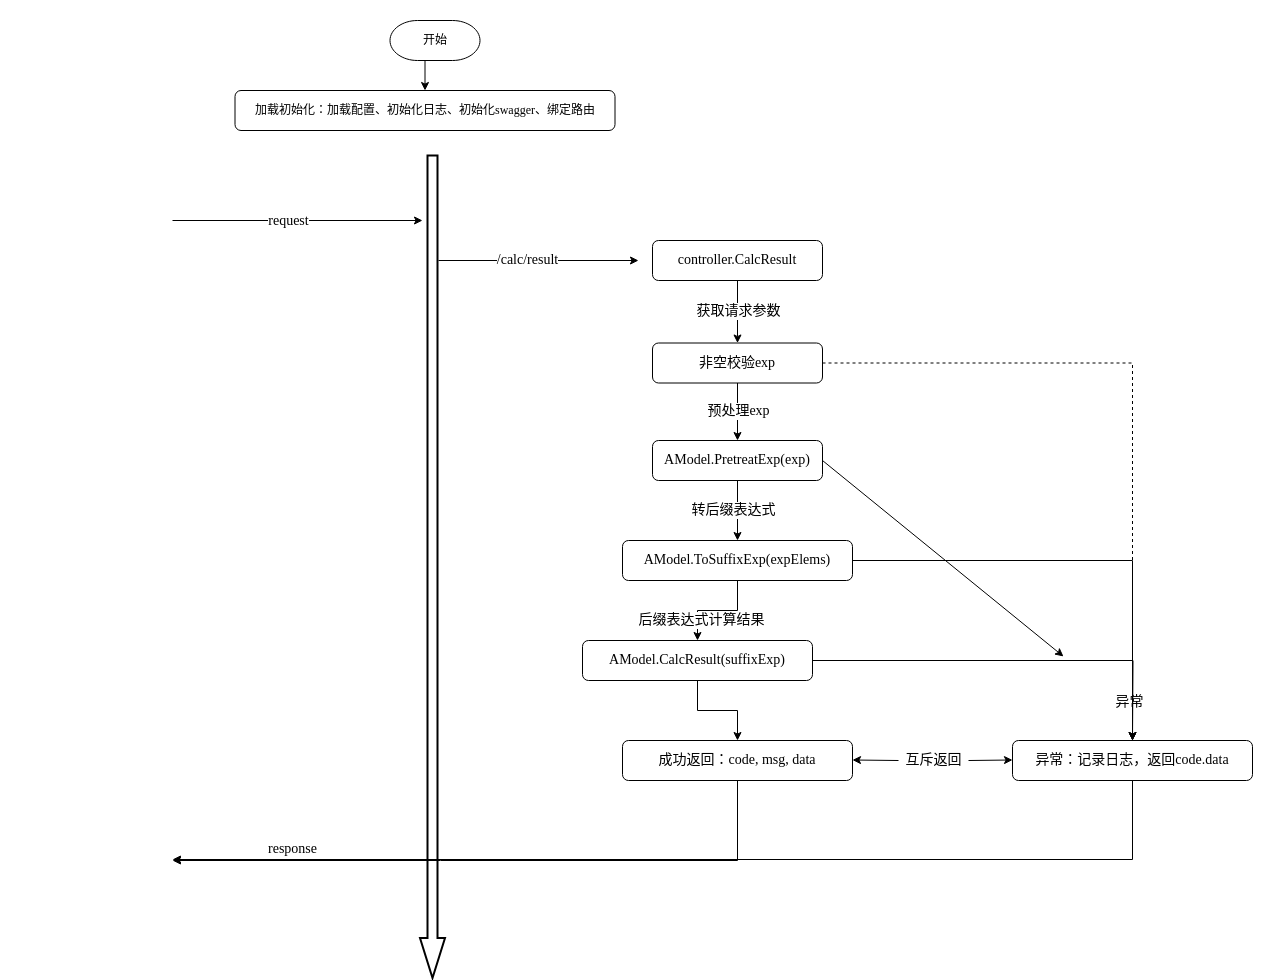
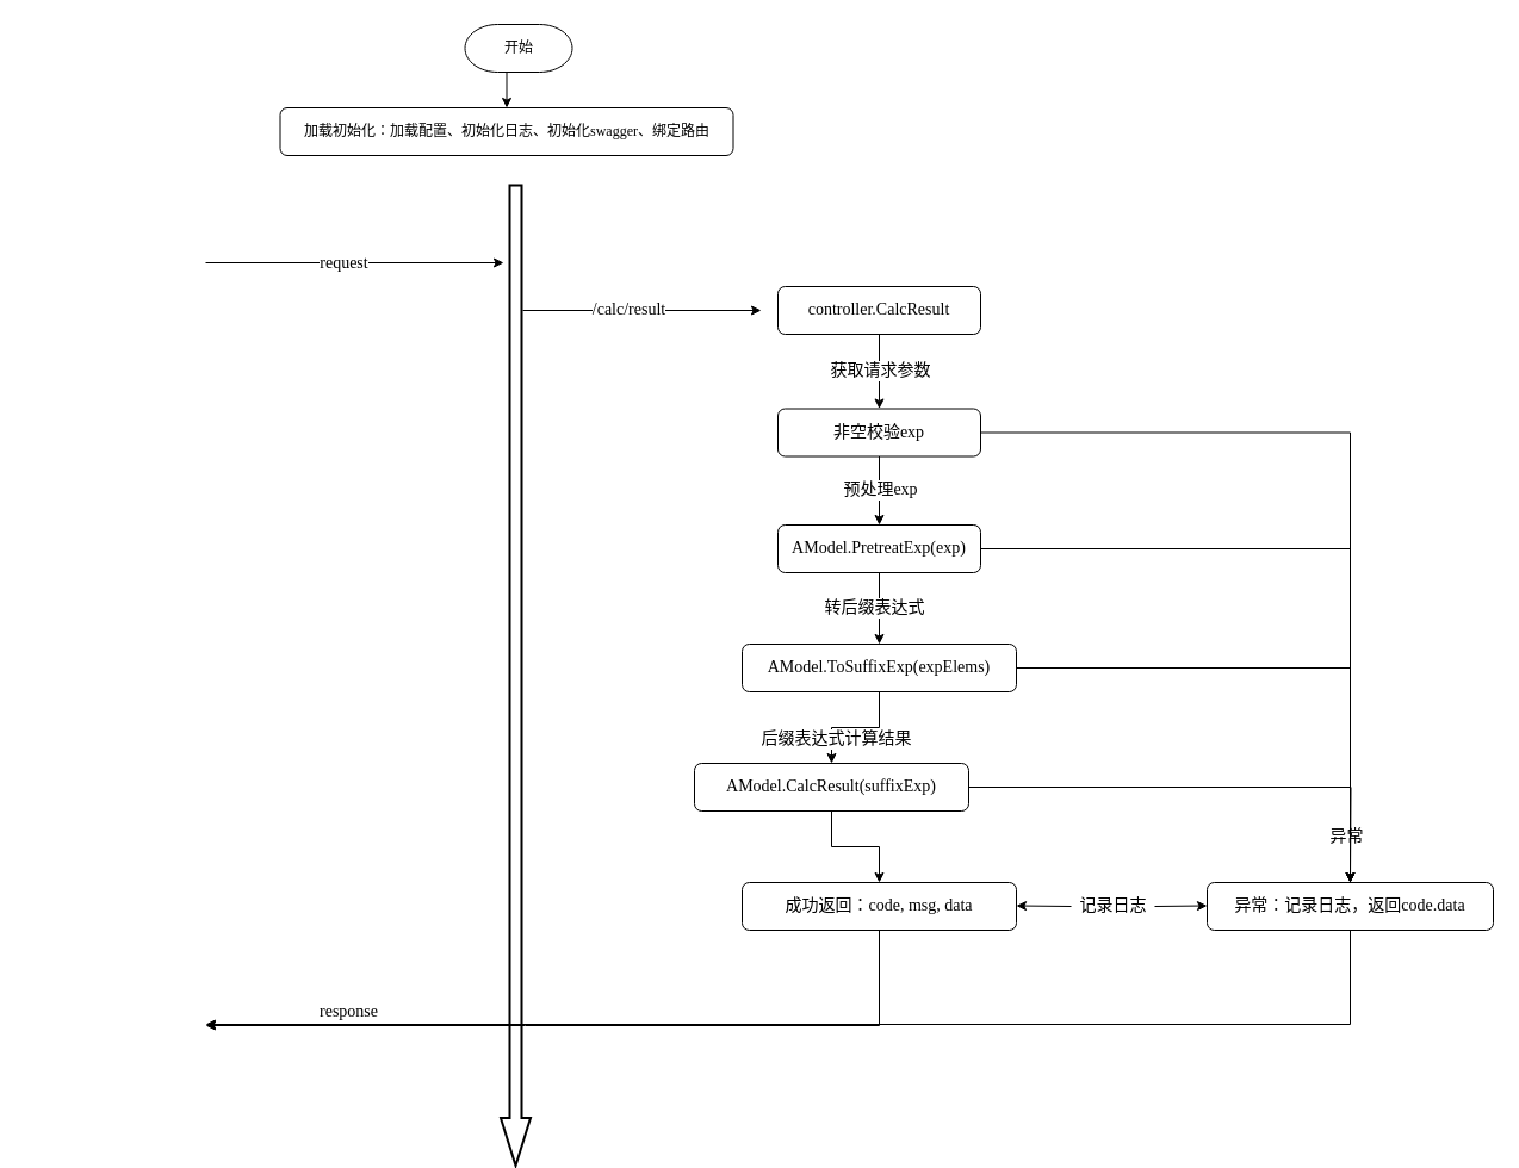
  <mxCell id="0" />
  <mxCell id="1" parent="0" />
  <mxCell id="2" style="edgeStyle=orthogonalEdgeStyle;rounded=0;orthogonalLoop=1;jettySize=auto;html=1;exitX=0.5;exitY=1;exitDx=0;exitDy=0;exitPerimeter=0;entryX=0.5;entryY=0;entryDx=0;entryDy=0;" edge="1" parent="1" source="3" target="4"><mxGeometry relative="1" as="geometry" /></mxCell>
  <mxCell id="3" value="&lt;font face=&quot;Comic Sans MS&quot;&gt;开始&lt;/font&gt;" style="strokeWidth=1;html=1;shape=mxgraph.flowchart.terminator;whiteSpace=wrap;" vertex="1" parent="1"><mxGeometry x="389.5" y="20" width="90" height="40" as="geometry" /></mxCell>
  <mxCell id="4" value="&lt;font style=&quot;font-size: 12px&quot; face=&quot;Comic Sans MS&quot;&gt;加载初始化：加载配置、初始化日志、初始化swagger、绑定路由&lt;/font&gt;" style="rounded=1;whiteSpace=wrap;html=1;" vertex="1" parent="1"><mxGeometry x="234.5" y="90" width="380" height="40" as="geometry" /></mxCell>
  <mxCell id="5" value="" style="verticalLabelPosition=bottom;verticalAlign=top;html=1;strokeWidth=2;shape=mxgraph.arrows2.arrow;dy=0.6;dx=40;notch=0;rotation=90;" vertex="1" parent="1"><mxGeometry x="20.75" y="553.75" width="822.5" height="25" as="geometry" /></mxCell>
  <mxCell id="6" value="" style="endArrow=classic;html=1;" edge="1" parent="1"><mxGeometry width="50" height="50" relative="1" as="geometry"><mxPoint x="172" y="220" as="sourcePoint" /><mxPoint x="422" y="220" as="targetPoint" /></mxGeometry></mxCell>
  <mxCell id="7" value="request" style="edgeLabel;html=1;align=center;verticalAlign=middle;resizable=0;points=[];fontSize=14;fontFamily=Comic Sans MS;" vertex="1" connectable="0" parent="6"><mxGeometry x="-0.08" relative="1" as="geometry"><mxPoint as="offset" /></mxGeometry></mxCell>
  <mxCell id="8" value="" style="endArrow=classic;html=1;" edge="1" parent="1"><mxGeometry width="50" height="50" relative="1" as="geometry"><mxPoint x="438" y="260" as="sourcePoint" /><mxPoint x="638" y="260" as="targetPoint" /></mxGeometry></mxCell>
  <mxCell id="9" value="/calc/result" style="edgeLabel;html=1;align=center;verticalAlign=middle;resizable=0;points=[];fontSize=14;fontFamily=Comic Sans MS;" vertex="1" connectable="0" parent="8"><mxGeometry x="-0.12" y="1" relative="1" as="geometry"><mxPoint as="offset" /></mxGeometry></mxCell>
  <mxCell id="10" style="edgeStyle=orthogonalEdgeStyle;rounded=0;orthogonalLoop=1;jettySize=auto;html=1;exitX=0.5;exitY=1;exitDx=0;exitDy=0;entryX=0.5;entryY=0;entryDx=0;entryDy=0;fontFamily=Comic Sans MS;fontSize=14;" edge="1" parent="1" source="12" target="16"><mxGeometry relative="1" as="geometry" /></mxCell>
  <mxCell id="11" value="获取请求参数" style="edgeLabel;html=1;align=center;verticalAlign=middle;resizable=0;points=[];fontSize=14;fontFamily=Comic Sans MS;" vertex="1" connectable="0" parent="10"><mxGeometry x="-0.136" y="10" relative="1" as="geometry"><mxPoint x="-10" y="3" as="offset" /></mxGeometry></mxCell>
  <mxCell id="12" value="controller.CalcResult" style="rounded=1;whiteSpace=wrap;html=1;fontFamily=Comic Sans MS;fontSize=14;strokeWidth=1;" vertex="1" parent="1"><mxGeometry x="652" y="240" width="170" height="40" as="geometry" /></mxCell>
  <mxCell id="13" style="edgeStyle=orthogonalEdgeStyle;rounded=0;orthogonalLoop=1;jettySize=auto;html=1;exitX=0.5;exitY=1;exitDx=0;exitDy=0;entryX=0.5;entryY=0;entryDx=0;entryDy=0;fontFamily=Comic Sans MS;fontSize=14;" edge="1" parent="1" source="16" target="20"><mxGeometry relative="1" as="geometry" /></mxCell>
  <mxCell id="14" value="预处理exp" style="edgeLabel;html=1;align=center;verticalAlign=middle;resizable=0;points=[];fontSize=14;fontFamily=Comic Sans MS;" vertex="1" connectable="0" parent="13"><mxGeometry x="0.165" y="20" relative="1" as="geometry"><mxPoint x="-20" y="-5" as="offset" /></mxGeometry></mxCell>
- <mxCell id="15" style="edgeStyle=orthogonalEdgeStyle;rounded=0;orthogonalLoop=1;jettySize=auto;html=1;exitX=1;exitY=0.5;exitDx=0;exitDy=0;entryX=0.5;entryY=0;entryDx=0;entryDy=0;fontFamily=Comic Sans MS;fontSize=14;dashed=1;" edge="1" parent="1" source="16" target="22"><mxGeometry relative="1" as="geometry" /></mxCell>
+ <mxCell id="15" style="edgeStyle=orthogonalEdgeStyle;rounded=0;orthogonalLoop=1;jettySize=auto;html=1;exitX=1;exitY=0.5;exitDx=0;exitDy=0;entryX=0.5;entryY=0;entryDx=0;entryDy=0;fontFamily=Comic Sans MS;fontSize=14;" edge="1" parent="1" source="16" target="22"><mxGeometry relative="1" as="geometry" /></mxCell>
  <mxCell id="16" value="非空校验exp" style="rounded=1;whiteSpace=wrap;html=1;fontFamily=Comic Sans MS;fontSize=14;strokeWidth=1;" vertex="1" parent="1"><mxGeometry x="652" y="342.5" width="170" height="40" as="geometry" /></mxCell>
- <mxCell id="17" style="edgeStyle=orthogonalEdgeStyle;rounded=0;orthogonalLoop=1;jettySize=auto;html=1;exitX=1;exitY=0.5;exitDx=0;exitDy=0;fontFamily=Comic Sans MS;fontSize=14;" edge="1" parent="1" source="20" target="23"><mxGeometry relative="1" as="geometry" /></mxCell>
+ <mxCell id="17" style="edgeStyle=orthogonalEdgeStyle;rounded=0;orthogonalLoop=1;jettySize=auto;html=1;exitX=1;exitY=0.5;exitDx=0;exitDy=0;entryX=0.5;entryY=0;entryDx=0;entryDy=0;fontFamily=Comic Sans MS;fontSize=14;" edge="1" parent="1" source="20" target="22"><mxGeometry relative="1" as="geometry" /></mxCell>
  <mxCell id="18" style="edgeStyle=orthogonalEdgeStyle;rounded=0;orthogonalLoop=1;jettySize=auto;html=1;exitX=0.5;exitY=1;exitDx=0;exitDy=0;entryX=0.5;entryY=0;entryDx=0;entryDy=0;fontFamily=Comic Sans MS;fontSize=14;" edge="1" parent="1" source="20" target="27"><mxGeometry relative="1" as="geometry" /></mxCell>
  <mxCell id="19" value="转后缀表达式" style="edgeLabel;html=1;align=center;verticalAlign=middle;resizable=0;points=[];fontSize=14;fontFamily=Comic Sans MS;" vertex="1" connectable="0" parent="18"><mxGeometry x="0.033" y="10" relative="1" as="geometry"><mxPoint x="-15" y="-2" as="offset" /></mxGeometry></mxCell>
  <mxCell id="20" value="AModel.PretreatExp(exp)" style="rounded=1;whiteSpace=wrap;html=1;fontFamily=Comic Sans MS;fontSize=14;strokeWidth=1;" vertex="1" parent="1"><mxGeometry x="652" y="440" width="170" height="40" as="geometry" /></mxCell>
  <mxCell id="21" style="edgeStyle=orthogonalEdgeStyle;rounded=0;orthogonalLoop=1;jettySize=auto;html=1;exitX=0.5;exitY=1;exitDx=0;exitDy=0;fontFamily=Comic Sans MS;fontSize=14;" edge="1" parent="1" source="22"><mxGeometry relative="1" as="geometry"><mxPoint x="172" y="859" as="targetPoint" /><Array as="points"><mxPoint x="1132" y="859" /></Array></mxGeometry></mxCell>
  <mxCell id="22" value="异常：记录日志，返回code.data" style="rounded=1;whiteSpace=wrap;html=1;fontFamily=Comic Sans MS;fontSize=14;strokeWidth=1;" vertex="1" parent="1"><mxGeometry x="1012" y="740" width="240" height="40" as="geometry" /></mxCell>
  <mxCell id="23" value="异常" style="edgeLabel;html=1;align=center;verticalAlign=middle;resizable=0;points=[];fontSize=14;fontFamily=Comic Sans MS;" vertex="1" connectable="0" parent="1"><mxGeometry x="1063" y="656" as="geometry"><mxPoint x="65" y="45" as="offset" /></mxGeometry></mxCell>
  <mxCell id="24" style="edgeStyle=orthogonalEdgeStyle;rounded=0;orthogonalLoop=1;jettySize=auto;html=1;exitX=1;exitY=0.5;exitDx=0;exitDy=0;entryX=0.5;entryY=0;entryDx=0;entryDy=0;fontFamily=Comic Sans MS;fontSize=14;" edge="1" parent="1" source="27" target="22"><mxGeometry relative="1" as="geometry" /></mxCell>
  <mxCell id="25" style="edgeStyle=orthogonalEdgeStyle;rounded=0;orthogonalLoop=1;jettySize=auto;html=1;exitX=0.5;exitY=1;exitDx=0;exitDy=0;entryX=0.5;entryY=0;entryDx=0;entryDy=0;fontFamily=Comic Sans MS;fontSize=14;" edge="1" parent="1" source="27" target="30"><mxGeometry relative="1" as="geometry" /></mxCell>
  <mxCell id="26" value="后缀表达式计算结果" style="edgeLabel;html=1;align=center;verticalAlign=middle;resizable=0;points=[];fontSize=14;fontFamily=Comic Sans MS;" vertex="1" connectable="0" parent="25"><mxGeometry x="0.067" y="9" relative="1" as="geometry"><mxPoint x="-14" as="offset" /></mxGeometry></mxCell>
  <mxCell id="27" value="AModel.ToSuffixExp(expElems)" style="rounded=1;whiteSpace=wrap;html=1;fontFamily=Comic Sans MS;fontSize=14;strokeWidth=1;" vertex="1" parent="1"><mxGeometry x="622" y="540" width="230" height="40" as="geometry" /></mxCell>
  <mxCell id="28" style="edgeStyle=orthogonalEdgeStyle;rounded=0;orthogonalLoop=1;jettySize=auto;html=1;exitX=1;exitY=0.5;exitDx=0;exitDy=0;fontFamily=Comic Sans MS;fontSize=14;" edge="1" parent="1" source="30"><mxGeometry relative="1" as="geometry"><mxPoint x="1132" y="740" as="targetPoint" /></mxGeometry></mxCell>
  <mxCell id="29" style="edgeStyle=orthogonalEdgeStyle;rounded=0;orthogonalLoop=1;jettySize=auto;html=1;exitX=0.5;exitY=1;exitDx=0;exitDy=0;fontFamily=Comic Sans MS;fontSize=14;" edge="1" parent="1" source="30" target="32"><mxGeometry relative="1" as="geometry" /></mxCell>
  <mxCell id="30" value="AModel.CalcResult(suffixExp)" style="rounded=1;whiteSpace=wrap;html=1;fontFamily=Comic Sans MS;fontSize=14;strokeWidth=1;" vertex="1" parent="1"><mxGeometry x="582" y="640" width="230" height="40" as="geometry" /></mxCell>
  <mxCell id="31" style="edgeStyle=orthogonalEdgeStyle;rounded=0;orthogonalLoop=1;jettySize=auto;html=1;exitX=0.5;exitY=1;exitDx=0;exitDy=0;fontFamily=Comic Sans MS;fontSize=14;" edge="1" parent="1" source="32"><mxGeometry relative="1" as="geometry"><mxPoint x="172" y="860" as="targetPoint" /><Array as="points"><mxPoint x="737" y="860" /><mxPoint x="440" y="860" /></Array></mxGeometry></mxCell>
  <mxCell id="32" value="成功返回：code, msg, data" style="rounded=1;whiteSpace=wrap;html=1;fontFamily=Comic Sans MS;fontSize=14;strokeWidth=1;" vertex="1" parent="1"><mxGeometry x="622" y="740" width="230" height="40" as="geometry" /></mxCell>
  <mxCell id="33" value="response" style="text;html=1;align=center;verticalAlign=middle;resizable=0;points=[];autosize=1;strokeColor=none;fillColor=none;fontSize=14;fontFamily=Comic Sans MS;" vertex="1" parent="1"><mxGeometry x="257" y="839" width="70" height="20" as="geometry" /></mxCell>
  <mxCell id="34" value="" style="endArrow=classic;startArrow=none;html=1;fontFamily=Comic Sans MS;fontSize=14;entryX=0;entryY=0.5;entryDx=0;entryDy=0;exitX=1;exitY=0.5;exitDx=0;exitDy=0;" edge="1" parent="1" source="35"><mxGeometry width="50" height="50" relative="1" as="geometry"><mxPoint x="852" y="759.5" as="sourcePoint" /><mxPoint x="1012" y="759.5" as="targetPoint" /></mxGeometry></mxCell>
- <mxCell id="35" value="互斥返回" style="text;html=1;align=center;verticalAlign=middle;resizable=0;points=[];autosize=1;strokeColor=none;fillColor=none;fontSize=14;fontFamily=Comic Sans MS;" vertex="1" parent="1"><mxGeometry x="898" y="750" width="70" height="20" as="geometry" /></mxCell>
+ <mxCell id="35" value="记录日志" style="text;html=1;align=center;verticalAlign=middle;resizable=0;points=[];autosize=1;strokeColor=none;fillColor=none;fontSize=14;fontFamily=Comic Sans MS;" vertex="1" parent="1"><mxGeometry x="898" y="750" width="70" height="20" as="geometry" /></mxCell>
  <mxCell id="36" value="" style="endArrow=none;startArrow=classic;html=1;fontFamily=Comic Sans MS;fontSize=14;entryX=0;entryY=0.5;entryDx=0;entryDy=0;exitX=1;exitY=0.5;exitDx=0;exitDy=0;" edge="1" parent="1" target="35"><mxGeometry width="50" height="50" relative="1" as="geometry"><mxPoint x="852" y="759.5" as="sourcePoint" /><mxPoint x="1012" y="759.5" as="targetPoint" /></mxGeometry></mxCell>
